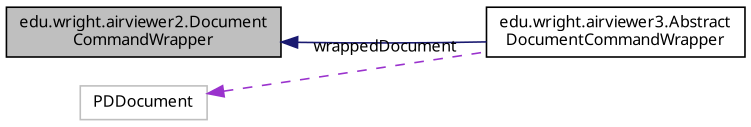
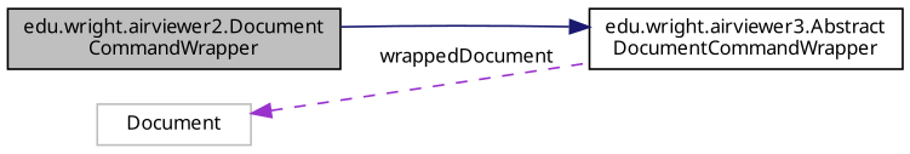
  digraph {
    fontname="Noto Sans"
    rankdir=LR
    node [color=black fillcolor=white fontname="Noto Sans" fontsize=10 shape=record style=filled]
    edge [dir=back fontname="Noto Sans" fontsize=10 labelfontname=Helvetica labelfontsize=10]
    n1 [fillcolor=grey75 fontcolor=black height=0.2 label="edu.wright.airviewer2.Document\lCommandWrapper" width=0.4]
    n2 [height=0.2 label="edu.wright.airviewer3.Abstract\lDocumentCommandWrapper" width=0.4]
-   n3 [color=grey75 height=0.2 label=PDDocument width=0.4]
-   n1 -> n2 [color=midnightblue style=solid]
+   n3 [color=grey75 height=0.2 label=Document width=0.4]
+   n2 -> n1 [color=midnightblue style=solid]
    n3 -> n2 [color=darkorchid3 label=" wrappedDocument" style=dashed]
  }
